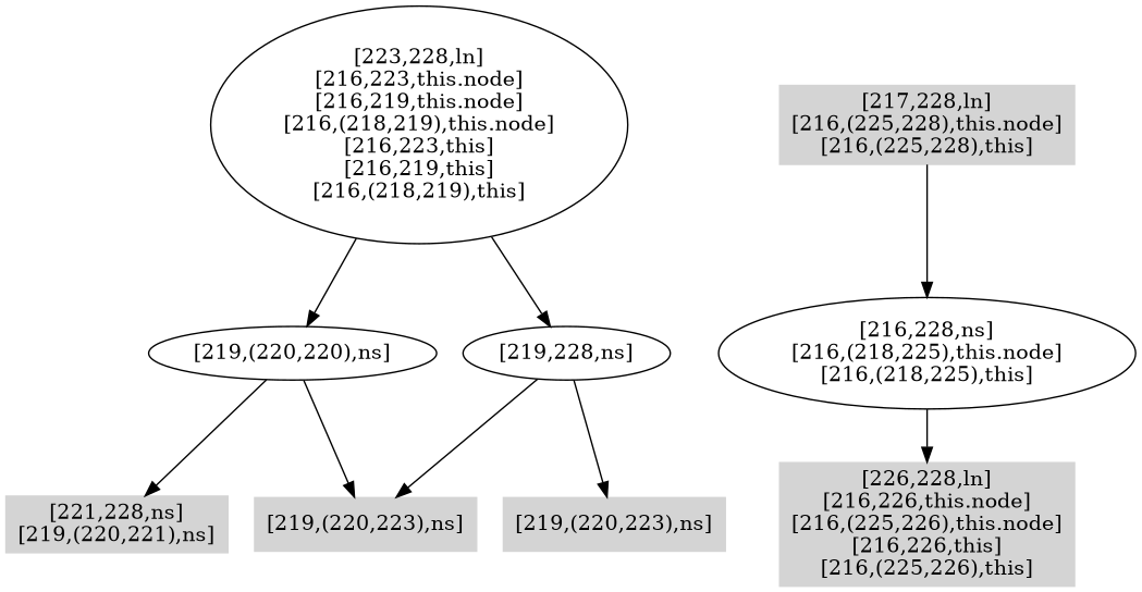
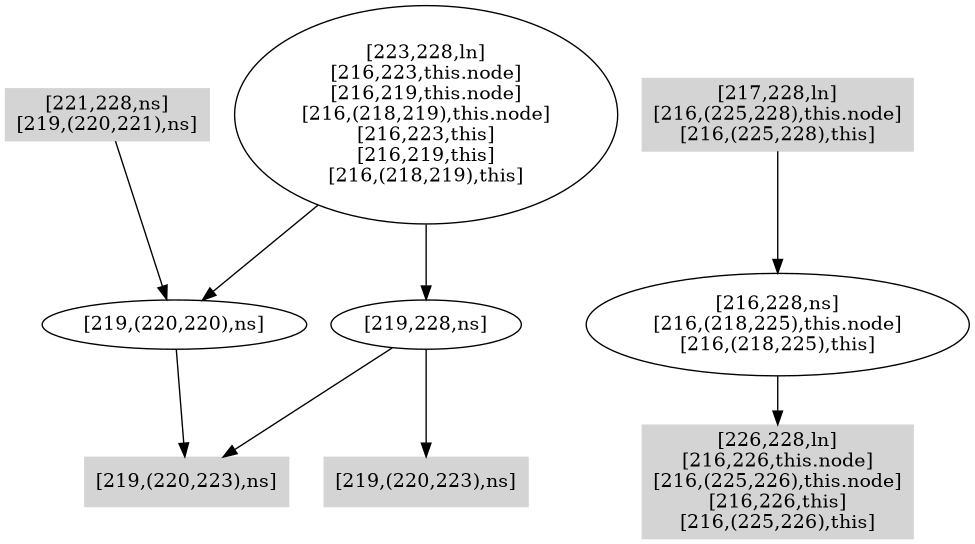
  digraph {
    fontname="DejaVu Serif"
    node [color=".0 .0 .83" fontname="DejaVu Serif" shape=box style=filled]
    edge [fontname="DejaVu Serif"]
    n1 [label="[221,228,ns]\n[219,(220,221),ns]"]
    n2 [label="[219,(220,223),ns]"]
    n3 [label="[219,(220,220),ns]" color="" shape="" style=""]
    n4 [label="[219,(220,223),ns]"]
    n5 [label="[219,228,ns]" color="" shape="" style=""]
    n6 [label="[223,228,ln]\n[216,223,this.node]\n[216,219,this.node]\n[216,(218,219),this.node]\n[216,223,this]\n[216,219,this]\n[216,(218,219),this]" color="" shape="" style=""]
    n7 [label="[226,228,ln]\n[216,226,this.node]\n[216,(225,226),this.node]\n[216,226,this]\n[216,(225,226),this]"]
    n8 [label="[217,228,ln]\n[216,(225,228),this.node]\n[216,(225,228),this]"]
    n9 [label="[216,228,ns]\n[216,(218,225),this.node]\n[216,(218,225),this]" color="" shape="" style=""]
-   n3 -> n1
+   n1 -> n3
    n3 -> n2
    n5 -> n2
    n5 -> n4
    n6 -> n3
    n6 -> n5
    n8 -> n9
    n9 -> n7
  }
